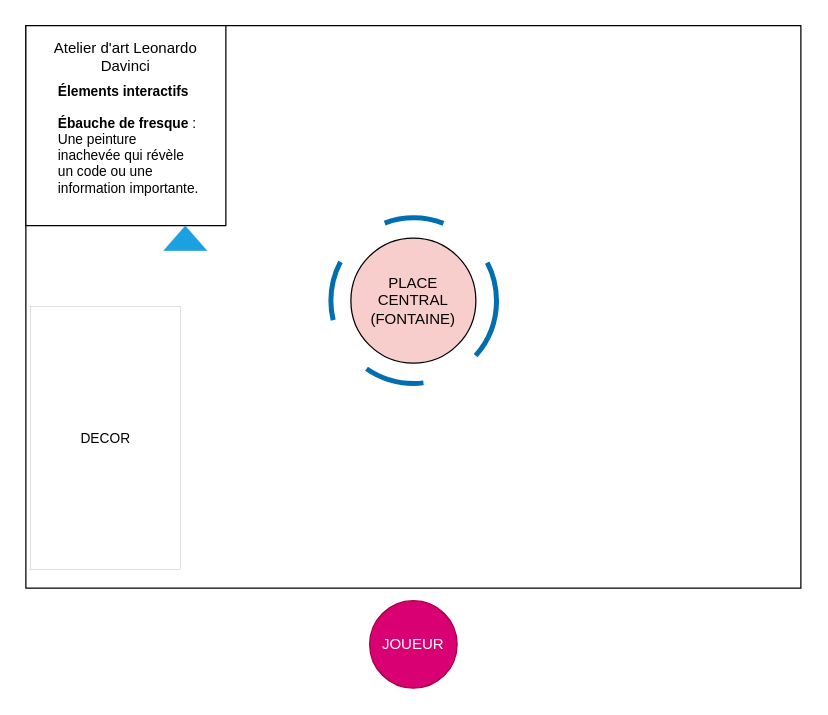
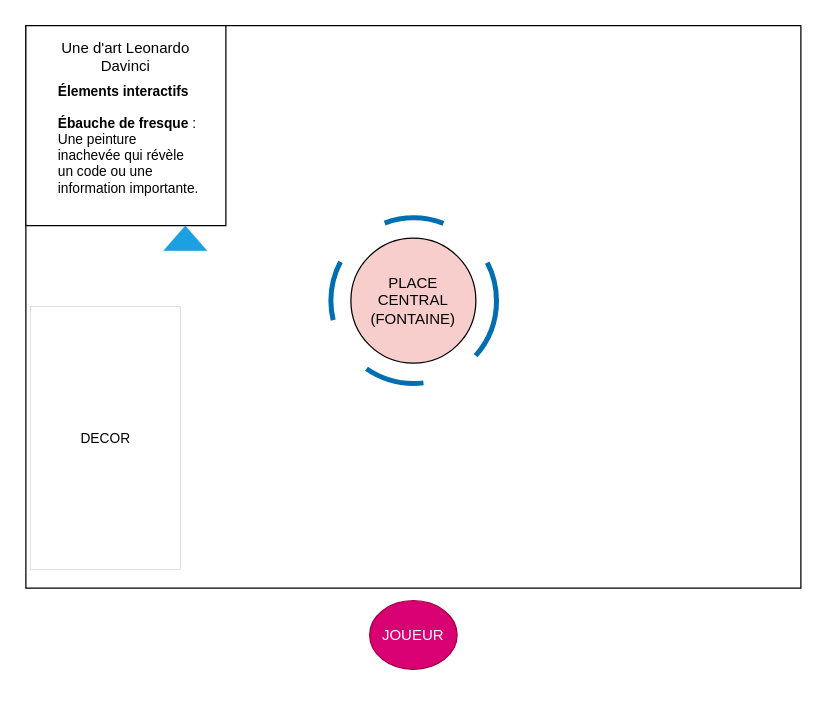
  <mxCell id="0" />
  <mxCell id="1" parent="0" />
  <mxCell id="2" value="" style="whiteSpace=wrap;html=1;" vertex="1" parent="1"><mxGeometry x="20" y="20" width="620" height="450" as="geometry" /></mxCell>
- <mxCell id="3" value="JOUEUR" style="ellipse;whiteSpace=wrap;html=1;aspect=fixed;fillColor=#d80073;fontColor=#ffffff;strokeColor=#A50040;" vertex="1" parent="1"><mxGeometry x="295" y="480" width="70" height="70" as="geometry" /></mxCell>
+ <mxCell id="3" value="JOUEUR" style="ellipse;whiteSpace=wrap;html=1;aspect=fixed;fillColor=#d80073;fontColor=#ffffff;strokeColor=#A50040;" vertex="1" parent="1"><mxGeometry x="295" y="480" width="70" height="55" as="geometry" /></mxCell>
  <mxCell id="4" value="PLACE CENTRAL&lt;br&gt;(FONTAINE)" style="ellipse;whiteSpace=wrap;html=1;aspect=fixed;fillColor=#f8cecc;" vertex="1" parent="1"><mxGeometry x="280" y="190" width="100" height="100" as="geometry" /></mxCell>
  <mxCell id="5" value="" style="whiteSpace=wrap;html=1;aspect=fixed;" vertex="1" parent="1"><mxGeometry x="20" y="20" width="160" height="160" as="geometry" /></mxCell>
- <mxCell id="6" value="Atelier d'art Leonardo Davinci" style="text;html=1;strokeColor=none;fillColor=none;align=center;verticalAlign=middle;whiteSpace=wrap;rounded=0;" vertex="1" parent="1"><mxGeometry x="30" y="30" width="140" height="30" as="geometry" /></mxCell>
+ <mxCell id="6" value="Une d'art Leonardo Davinci" style="text;html=1;strokeColor=none;fillColor=none;align=center;verticalAlign=middle;whiteSpace=wrap;rounded=0;" vertex="1" parent="1"><mxGeometry x="30" y="30" width="140" height="30" as="geometry" /></mxCell>
  <mxCell id="7" value="&lt;h1 style=&quot;font-size: 11px;&quot;&gt;&lt;font style=&quot;font-size: 11px;&quot;&gt;Élements interactifs&lt;/font&gt;&lt;/h1&gt;&lt;p style=&quot;font-size: 11px;&quot;&gt;&lt;font style=&quot;font-size: 11px;&quot;&gt;&lt;strong style=&quot;&quot;&gt;Ébauche de fresque&lt;/strong&gt; : Une peinture inachevée qui révèle un code ou une information importante.&lt;/font&gt;&lt;br&gt;&lt;/p&gt;" style="text;html=1;strokeColor=none;fillColor=none;spacing=5;spacingTop=-20;whiteSpace=wrap;overflow=hidden;rounded=0;strokeWidth=0;" vertex="1" parent="1"><mxGeometry x="41.25" y="70" width="123.75" height="90" as="geometry" /></mxCell>
  <mxCell id="8" value="DECOR" style="rounded=0;whiteSpace=wrap;html=1;strokeWidth=0;fontSize=11;" vertex="1" parent="1"><mxGeometry x="23.75" y="245" width="120" height="210" as="geometry" /></mxCell>
  <mxCell id="9" value="" style="shape=trapezoid;perimeter=trapezoidPerimeter;whiteSpace=wrap;html=1;fixedSize=1;strokeWidth=0;fontSize=11;fillColor=#1ba1e2;fontColor=#ffffff;strokeColor=#006EAF;" vertex="1" parent="1"><mxGeometry x="130" y="180" width="35" height="20" as="geometry" /></mxCell>
  <mxCell id="10" value="" style="ellipse;whiteSpace=wrap;html=1;aspect=fixed;strokeWidth=4;fontSize=11;fillColor=none;fontColor=#ffffff;strokeColor=#006EAF;dashed=1;dashPattern=12 12;" vertex="1" parent="1"><mxGeometry x="264" y="173.75" width="132.5" height="132.5" as="geometry" /></mxCell>
